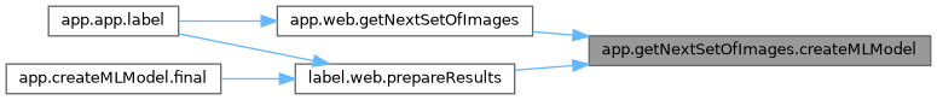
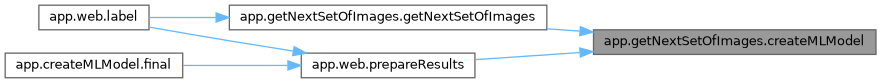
  digraph {
    rankdir=RL
    node [color=grey40 fillcolor=white fontname=Helvetica fontsize=10 shape=box style=filled]
    edge [color=steelblue1 dir=back fontname=Helvetica fontsize=10 labelfontname=Helvetica labelfontsize=10 style=solid]
    n1 [color=gray40 fillcolor=grey60 fontcolor=black height=0.2 label="app.getNextSetOfImages.createMLModel" width=0.4]
-   n2 [height=0.2 label="app.web.getNextSetOfImages" width=0.4]
-   n3 [height=0.2 label="label.web.prepareResults" width=0.4]
-   n4 [height=0.2 label="app.app.label" width=0.4]
+   n2 [height=0.2 label="app.getNextSetOfImages.getNextSetOfImages" width=0.4]
+   n3 [height=0.2 label="app.web.prepareResults" width=0.4]
+   n4 [height=0.2 label="app.web.label" width=0.4]
    n5 [height=0.2 label="app.createMLModel.final" width=0.4]
    n1 -> n2
    n1 -> n3
    n2 -> n4
    n3 -> n4
    n3 -> n5
  }
